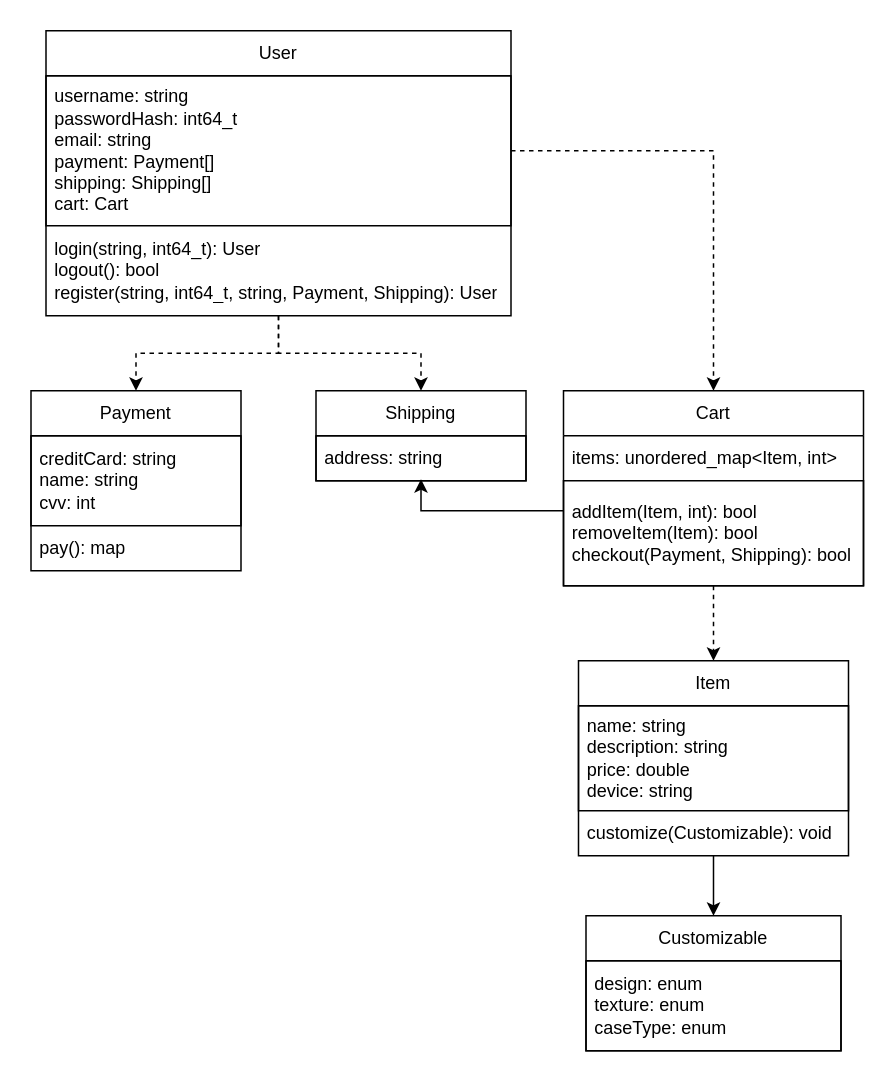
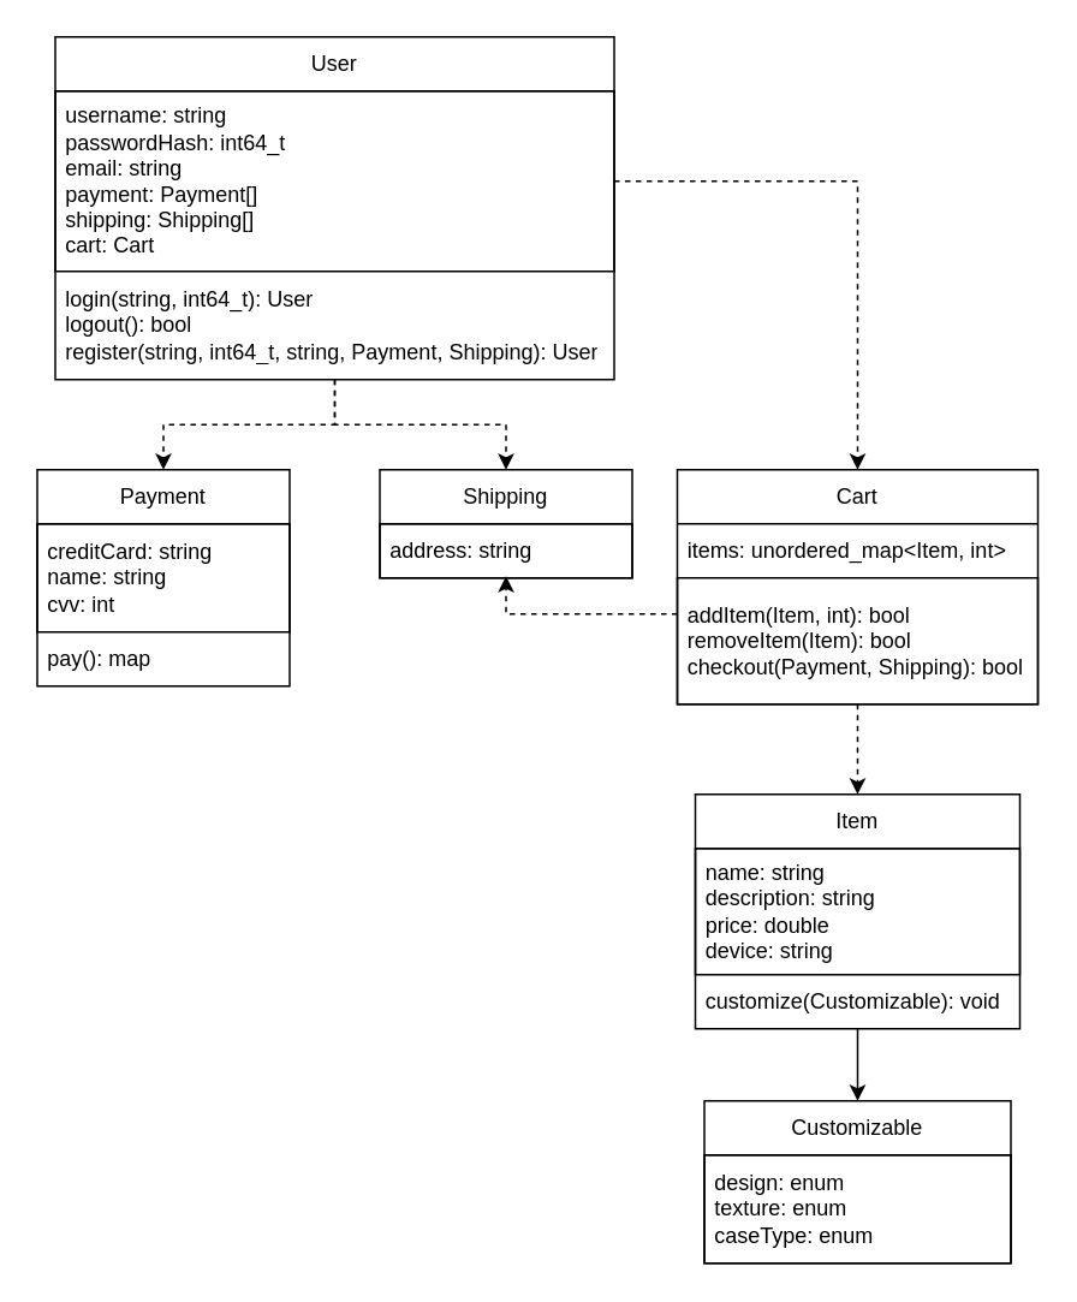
  <mxCell id="0" />
  <mxCell id="1" parent="0" />
  <mxCell id="2" style="edgeStyle=orthogonalEdgeStyle;rounded=0;orthogonalLoop=1;jettySize=auto;html=1;dashed=1;" parent="1" source="4" target="14" edge="1"><mxGeometry relative="1" as="geometry" /></mxCell>
  <mxCell id="3" style="edgeStyle=orthogonalEdgeStyle;rounded=0;orthogonalLoop=1;jettySize=auto;html=1;entryX=0.5;entryY=0;entryDx=0;entryDy=0;dashed=1;" parent="1" source="4" target="17" edge="1"><mxGeometry relative="1" as="geometry" /></mxCell>
  <mxCell id="4" value="User" style="swimlane;fontStyle=0;childLayout=stackLayout;horizontal=1;startSize=30;horizontalStack=0;resizeParent=1;resizeParentMax=0;resizeLast=0;collapsible=1;marginBottom=0;whiteSpace=wrap;html=1;" parent="1" vertex="1"><mxGeometry x="30" y="20" width="310" height="190" as="geometry" /></mxCell>
  <mxCell id="5" value="username: string&lt;br&gt;passwordHash: int64_t&lt;br&gt;email: string&lt;br&gt;payment: Payment[]&lt;br&gt;shipping: Shipping[]&lt;br&gt;cart: Cart" style="text;strokeColor=default;fillColor=none;align=left;verticalAlign=middle;spacingLeft=4;spacingRight=4;overflow=hidden;points=[[0,0.5],[1,0.5]];portConstraint=eastwest;rotatable=0;whiteSpace=wrap;html=1;" parent="4" vertex="1"><mxGeometry y="30" width="310" height="100" as="geometry" /></mxCell>
  <mxCell id="6" value="login(string, int64_t): User&lt;br&gt;logout(): bool&lt;br&gt;register(string, int64_t, string, Payment, Shipping): User" style="text;strokeColor=none;fillColor=none;align=left;verticalAlign=middle;spacingLeft=4;spacingRight=4;overflow=hidden;points=[[0,0.5],[1,0.5]];portConstraint=eastwest;rotatable=0;whiteSpace=wrap;html=1;" parent="4" vertex="1"><mxGeometry y="130" width="310" height="60" as="geometry" /></mxCell>
  <mxCell id="7" style="edgeStyle=orthogonalEdgeStyle;rounded=0;orthogonalLoop=1;jettySize=auto;html=1;entryX=0.5;entryY=0;entryDx=0;entryDy=0;dashed=1;" edge="1" parent="1" source="8" target="21"><mxGeometry relative="1" as="geometry" /></mxCell>
  <mxCell id="8" value="Cart" style="swimlane;fontStyle=0;childLayout=stackLayout;horizontal=1;startSize=30;horizontalStack=0;resizeParent=1;resizeParentMax=0;resizeLast=0;collapsible=1;marginBottom=0;whiteSpace=wrap;html=1;" parent="1" vertex="1"><mxGeometry x="375" y="260" width="200" height="130" as="geometry" /></mxCell>
  <mxCell id="9" value="items: unordered_map&amp;lt;Item, int&amp;gt;" style="text;strokeColor=none;fillColor=none;align=left;verticalAlign=middle;spacingLeft=4;spacingRight=4;overflow=hidden;points=[[0,0.5],[1,0.5]];portConstraint=eastwest;rotatable=0;whiteSpace=wrap;html=1;" parent="8" vertex="1"><mxGeometry y="30" width="200" height="30" as="geometry" /></mxCell>
  <mxCell id="10" value="addItem(Item, int): bool&lt;br&gt;removeItem(Item): bool&lt;br&gt;checkout(Payment, Shipping): bool" style="text;strokeColor=default;fillColor=none;align=left;verticalAlign=middle;spacingLeft=4;spacingRight=4;overflow=hidden;points=[[0,0.5],[1,0.5]];portConstraint=eastwest;rotatable=0;whiteSpace=wrap;html=1;" parent="8" vertex="1"><mxGeometry y="60" width="200" height="70" as="geometry" /></mxCell>
  <mxCell id="11" style="edgeStyle=orthogonalEdgeStyle;rounded=0;orthogonalLoop=1;jettySize=auto;html=1;exitX=1;exitY=0.5;exitDx=0;exitDy=0;entryX=0.5;entryY=0;entryDx=0;entryDy=0;dashed=1;" parent="1" source="5" target="8" edge="1"><mxGeometry relative="1" as="geometry" /></mxCell>
  <mxCell id="12" value="Customizable" style="swimlane;fontStyle=0;childLayout=stackLayout;horizontal=1;startSize=30;horizontalStack=0;resizeParent=1;resizeParentMax=0;resizeLast=0;collapsible=1;marginBottom=0;whiteSpace=wrap;html=1;" parent="1" vertex="1"><mxGeometry x="390" y="610" width="170" height="90" as="geometry" /></mxCell>
  <mxCell id="13" value="design: enum&lt;br&gt;texture: enum&lt;br&gt;caseType: enum" style="text;strokeColor=default;fillColor=none;align=left;verticalAlign=middle;spacingLeft=4;spacingRight=4;overflow=hidden;points=[[0,0.5],[1,0.5]];portConstraint=eastwest;rotatable=0;whiteSpace=wrap;html=1;" parent="12" vertex="1"><mxGeometry y="30" width="170" height="60" as="geometry" /></mxCell>
  <mxCell id="14" value="Shipping" style="swimlane;fontStyle=0;childLayout=stackLayout;horizontal=1;startSize=30;horizontalStack=0;resizeParent=1;resizeParentMax=0;resizeLast=0;collapsible=1;marginBottom=0;whiteSpace=wrap;html=1;" parent="1" vertex="1"><mxGeometry x="210" y="260" width="140" height="60" as="geometry" /></mxCell>
  <mxCell id="15" value="address: string" style="text;strokeColor=default;fillColor=none;align=left;verticalAlign=middle;spacingLeft=4;spacingRight=4;overflow=hidden;points=[[0,0.5],[1,0.5]];portConstraint=eastwest;rotatable=0;whiteSpace=wrap;html=1;" parent="14" vertex="1"><mxGeometry y="30" width="140" height="30" as="geometry" /></mxCell>
- <mxCell id="16" style="edgeStyle=orthogonalEdgeStyle;rounded=0;orthogonalLoop=1;jettySize=auto;html=1;entryX=0.5;entryY=0.967;entryDx=0;entryDy=0;entryPerimeter=0;dashed=0;" parent="1" source="8" target="15" edge="1"><mxGeometry relative="1" as="geometry"><Array as="points"><mxPoint x="280" y="340" /></Array></mxGeometry></mxCell>
+ <mxCell id="16" style="edgeStyle=orthogonalEdgeStyle;rounded=0;orthogonalLoop=1;jettySize=auto;html=1;entryX=0.5;entryY=0.967;entryDx=0;entryDy=0;entryPerimeter=0;dashed=1;" parent="1" source="8" target="15" edge="1"><mxGeometry relative="1" as="geometry"><Array as="points"><mxPoint x="280" y="340" /></Array></mxGeometry></mxCell>
  <mxCell id="17" value="Payment" style="swimlane;fontStyle=0;childLayout=stackLayout;horizontal=1;startSize=30;horizontalStack=0;resizeParent=1;resizeParentMax=0;resizeLast=0;collapsible=1;marginBottom=0;whiteSpace=wrap;html=1;" parent="1" vertex="1"><mxGeometry x="20" y="260" width="140" height="120" as="geometry" /></mxCell>
  <mxCell id="18" value="creditCard: string&lt;br style=&quot;border-color: var(--border-color);&quot;&gt;name: string&lt;br style=&quot;border-color: var(--border-color);&quot;&gt;cvv: int" style="text;strokeColor=default;fillColor=none;align=left;verticalAlign=middle;spacingLeft=4;spacingRight=4;overflow=hidden;points=[[0,0.5],[1,0.5]];portConstraint=eastwest;rotatable=0;whiteSpace=wrap;html=1;" parent="17" vertex="1"><mxGeometry y="30" width="140" height="60" as="geometry" /></mxCell>
  <mxCell id="19" value="pay(): map" style="text;strokeColor=none;fillColor=none;align=left;verticalAlign=middle;spacingLeft=4;spacingRight=4;overflow=hidden;points=[[0,0.5],[1,0.5]];portConstraint=eastwest;rotatable=0;whiteSpace=wrap;html=1;" parent="17" vertex="1"><mxGeometry y="90" width="140" height="30" as="geometry" /></mxCell>
  <mxCell id="20" style="edgeStyle=orthogonalEdgeStyle;rounded=0;orthogonalLoop=1;jettySize=auto;html=1;entryX=0.5;entryY=0;entryDx=0;entryDy=0;" edge="1" parent="1" source="21" target="12"><mxGeometry relative="1" as="geometry" /></mxCell>
  <mxCell id="21" value="Item" style="swimlane;fontStyle=0;childLayout=stackLayout;horizontal=1;startSize=30;horizontalStack=0;resizeParent=1;resizeParentMax=0;resizeLast=0;collapsible=1;marginBottom=0;whiteSpace=wrap;html=1;" vertex="1" parent="1"><mxGeometry x="385" y="440" width="180" height="130" as="geometry" /></mxCell>
  <mxCell id="22" value="name: string&lt;br style=&quot;border-color: var(--border-color);&quot;&gt;description: string&lt;br style=&quot;border-color: var(--border-color);&quot;&gt;price: double&lt;br style=&quot;border-color: var(--border-color);&quot;&gt;device: string" style="text;strokeColor=default;fillColor=none;align=left;verticalAlign=middle;spacingLeft=4;spacingRight=4;overflow=hidden;points=[[0,0.5],[1,0.5]];portConstraint=eastwest;rotatable=0;whiteSpace=wrap;html=1;" vertex="1" parent="21"><mxGeometry y="30" width="180" height="70" as="geometry" /></mxCell>
  <mxCell id="23" value="customize(Customizable): void" style="text;strokeColor=none;fillColor=none;align=left;verticalAlign=middle;spacingLeft=4;spacingRight=4;overflow=hidden;points=[[0,0.5],[1,0.5]];portConstraint=eastwest;rotatable=0;whiteSpace=wrap;html=1;" vertex="1" parent="21"><mxGeometry y="100" width="180" height="30" as="geometry" /></mxCell>
